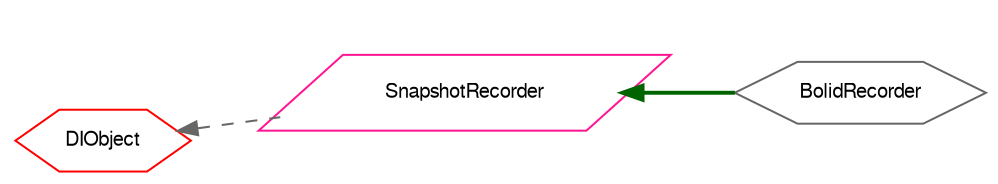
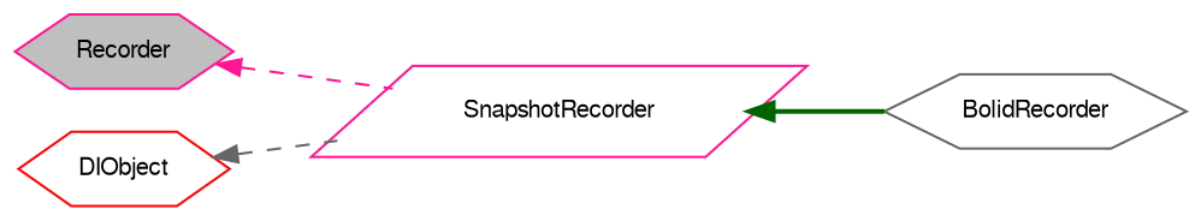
  digraph {
    rankdir=LR
    node [color=deeppink fillcolor=white fontname=FreeSans fontsize=10 shape=hexagon style=filled]
    edge [dir=back fontname=FreeSans fontsize=10 labelfontname=FreeSans labelfontsize=10 style=dashed]
+   n1 [fillcolor=grey75 fontcolor=black height=0.2 label=Recorder width=0.4]
    n2 [height=0.2 label=SnapshotRecorder shape=parallelogram width=0.4]
    n3 [color=gray40 height=0.2 label=BolidRecorder width=0.4]
    n4 [color=red height=0.2 label=DIObject width=0.4]
+   n1 -> n2 [color=deeppink]
    n2 -> n3 [color=darkgreen style=bold]
    n4 -> n2 [color=gray40]
  }
